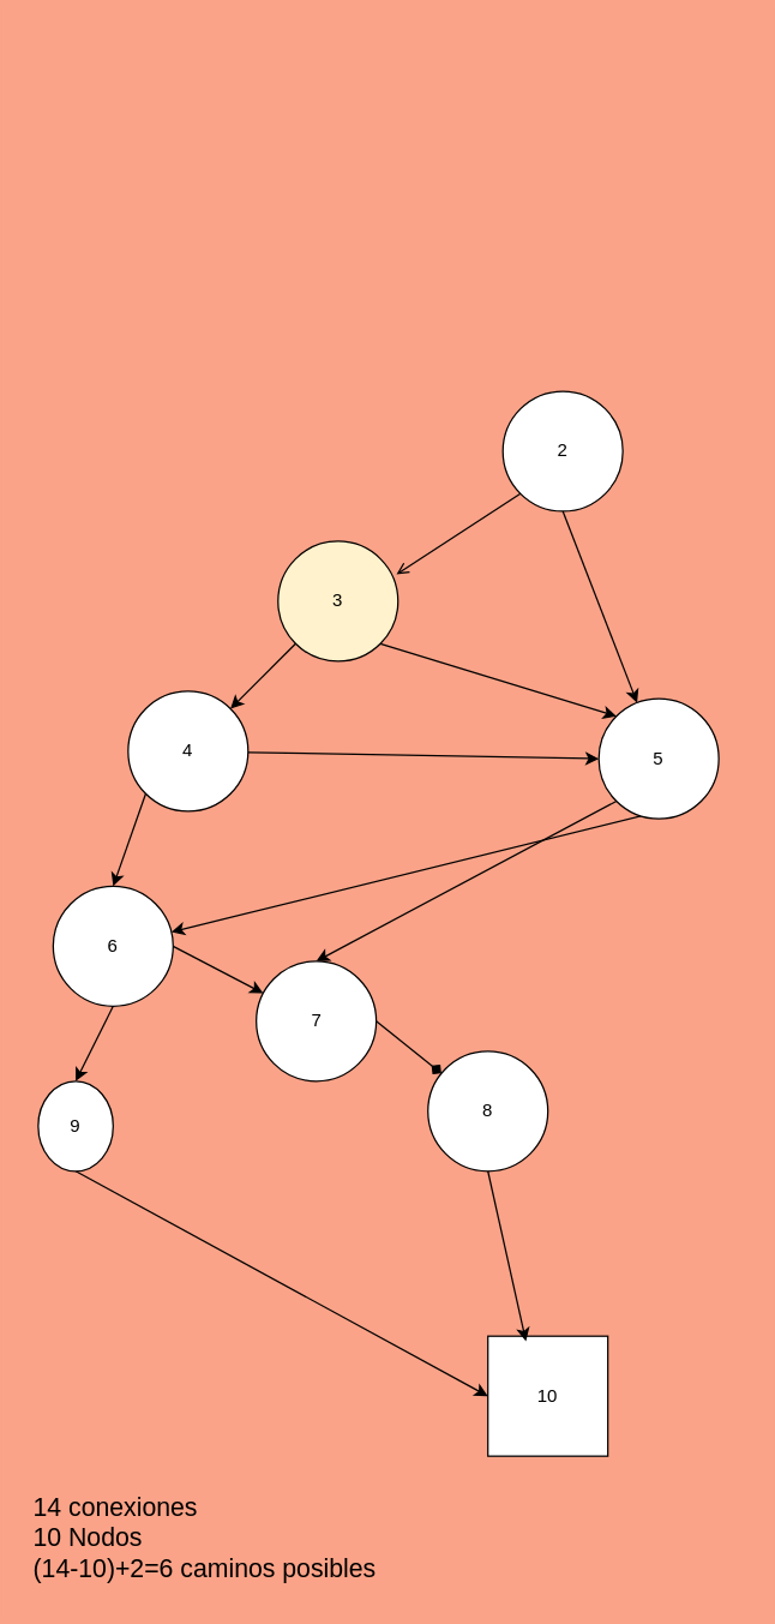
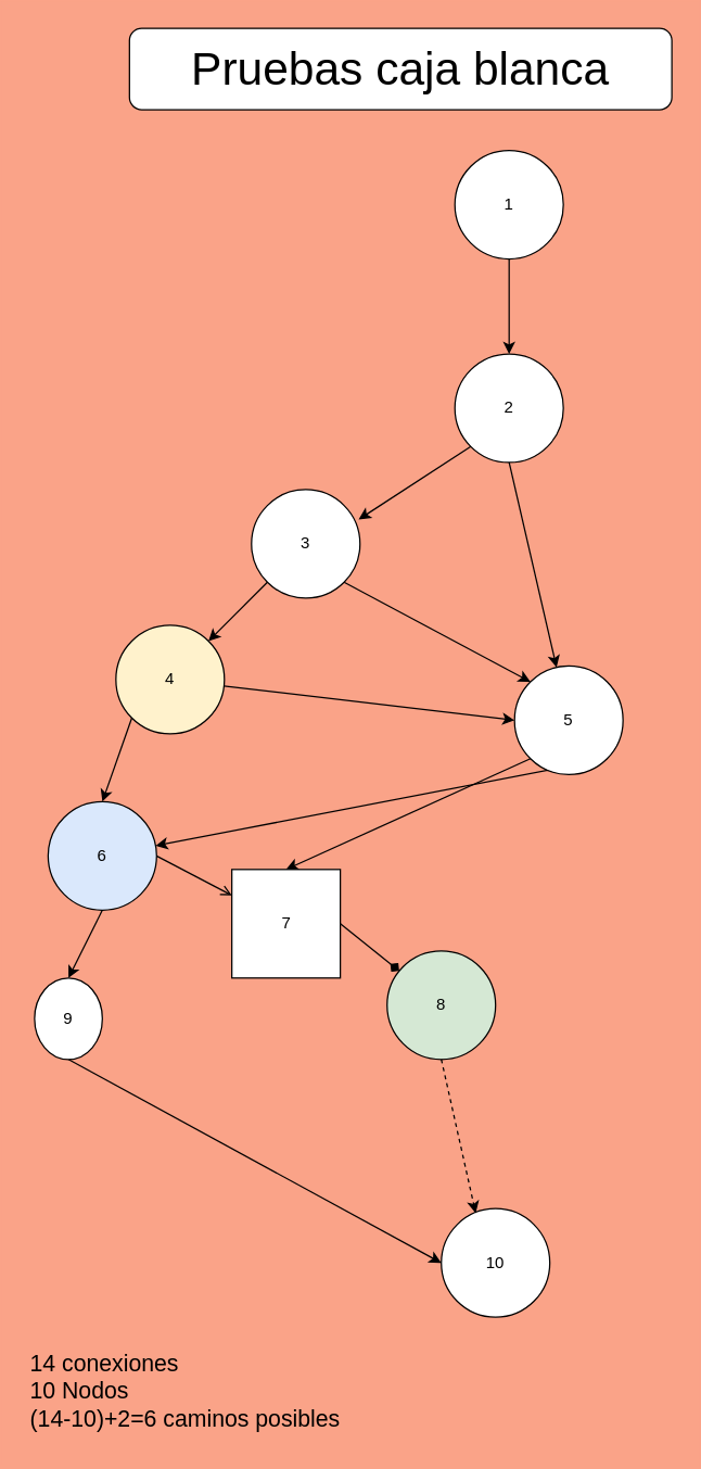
  <mxCell id="0" />
  <mxCell id="1" parent="0" />
+ <mxCell id="2" style="edgeStyle=orthogonalEdgeStyle;rounded=0;orthogonalLoop=1;jettySize=auto;html=1;exitX=0.5;exitY=1;exitDx=0;exitDy=0;" parent="1" source="3" target="5" edge="1"><mxGeometry relative="1" as="geometry" /></mxCell>
+ <mxCell id="3" value="&lt;div&gt;1&lt;/div&gt;" style="ellipse;whiteSpace=wrap;html=1;aspect=fixed;" parent="1" vertex="1"><mxGeometry x="335" y="110" width="80" height="80" as="geometry" /></mxCell>
  <mxCell id="4" style="rounded=0;orthogonalLoop=1;jettySize=auto;html=1;exitX=0.5;exitY=1;exitDx=0;exitDy=0;" parent="1" source="5" target="14" edge="1"><mxGeometry relative="1" as="geometry" /></mxCell>
  <mxCell id="5" value="2" style="ellipse;whiteSpace=wrap;html=1;aspect=fixed;" parent="1" vertex="1"><mxGeometry x="335" y="260" width="80" height="80" as="geometry" /></mxCell>
  <mxCell id="6" style="rounded=0;orthogonalLoop=1;jettySize=auto;html=1;exitX=0;exitY=1;exitDx=0;exitDy=0;entryX=1;entryY=0;entryDx=0;entryDy=0;" parent="1" source="8" target="11" edge="1"><mxGeometry relative="1" as="geometry" /></mxCell>
  <mxCell id="7" style="rounded=0;orthogonalLoop=1;jettySize=auto;html=1;exitX=1;exitY=1;exitDx=0;exitDy=0;entryX=0;entryY=0;entryDx=0;entryDy=0;" parent="1" source="8" target="14" edge="1"><mxGeometry relative="1" as="geometry" /></mxCell>
- <mxCell id="8" value="3" style="ellipse;whiteSpace=wrap;html=1;aspect=fixed;fillColor=#fff2cc;" parent="1" vertex="1"><mxGeometry x="185" y="360" width="80" height="80" as="geometry" /></mxCell>
+ <mxCell id="8" value="3" style="ellipse;whiteSpace=wrap;html=1;aspect=fixed;" parent="1" vertex="1"><mxGeometry x="185" y="360" width="80" height="80" as="geometry" /></mxCell>
  <mxCell id="9" style="rounded=0;orthogonalLoop=1;jettySize=auto;html=1;exitX=0;exitY=1;exitDx=0;exitDy=0;entryX=0.5;entryY=0;entryDx=0;entryDy=0;" parent="1" source="11" target="17" edge="1"><mxGeometry relative="1" as="geometry" /></mxCell>
  <mxCell id="10" style="rounded=0;orthogonalLoop=1;jettySize=auto;html=1;entryX=0;entryY=0.5;entryDx=0;entryDy=0;" parent="1" source="11" target="14" edge="1"><mxGeometry relative="1" as="geometry" /></mxCell>
- <mxCell id="11" value="4" style="ellipse;whiteSpace=wrap;html=1;aspect=fixed;" parent="1" vertex="1"><mxGeometry x="85" y="460" width="80" height="80" as="geometry" /></mxCell>
+ <mxCell id="11" value="4" style="ellipse;whiteSpace=wrap;html=1;aspect=fixed;fillColor=#fff2cc;" parent="1" vertex="1"><mxGeometry x="85" y="460" width="80" height="80" as="geometry" /></mxCell>
  <mxCell id="12" style="rounded=0;orthogonalLoop=1;jettySize=auto;html=1;exitX=0;exitY=1;exitDx=0;exitDy=0;entryX=0.5;entryY=0;entryDx=0;entryDy=0;" parent="1" source="14" target="19" edge="1"><mxGeometry relative="1" as="geometry" /></mxCell>
  <mxCell id="13" style="rounded=0;orthogonalLoop=1;jettySize=auto;html=1;exitX=1;exitY=1;exitDx=0;exitDy=0;" parent="1" source="14" target="17" edge="1"><mxGeometry relative="1" as="geometry" /></mxCell>
- <mxCell id="14" value="5" style="ellipse;whiteSpace=wrap;html=1;aspect=fixed;" parent="1" vertex="1"><mxGeometry x="399" y="465" width="80" height="80" as="geometry" /></mxCell>
+ <mxCell id="14" value="5" style="ellipse;whiteSpace=wrap;html=1;aspect=fixed;" parent="1" vertex="1"><mxGeometry x="379" y="490" width="80" height="80" as="geometry" /></mxCell>
  <mxCell id="15" style="rounded=0;orthogonalLoop=1;jettySize=auto;html=1;exitX=0.5;exitY=1;exitDx=0;exitDy=0;entryX=0.5;entryY=0;entryDx=0;entryDy=0;" parent="1" source="17" target="23" edge="1"><mxGeometry relative="1" as="geometry" /></mxCell>
- <mxCell id="16" style="rounded=0;orthogonalLoop=1;jettySize=auto;html=1;exitX=1;exitY=0.5;exitDx=0;exitDy=0;" parent="1" source="17" target="19" edge="1"><mxGeometry relative="1" as="geometry" /></mxCell>
- <mxCell id="17" value="6" style="ellipse;whiteSpace=wrap;html=1;aspect=fixed;" parent="1" vertex="1"><mxGeometry x="35" y="590" width="80" height="80" as="geometry" /></mxCell>
+ <mxCell id="16" style="rounded=0;orthogonalLoop=1;jettySize=auto;html=1;exitX=1;exitY=0.5;exitDx=0;exitDy=0;endArrow=open;" parent="1" source="17" target="19" edge="1"><mxGeometry relative="1" as="geometry" /></mxCell>
+ <mxCell id="17" value="6" style="ellipse;whiteSpace=wrap;html=1;aspect=fixed;fillColor=#dae8fc;" parent="1" vertex="1"><mxGeometry x="35" y="590" width="80" height="80" as="geometry" /></mxCell>
  <mxCell id="18" style="rounded=0;orthogonalLoop=1;jettySize=auto;html=1;exitX=1;exitY=0.5;exitDx=0;exitDy=0;endArrow=diamond;" parent="1" source="19" target="20" edge="1"><mxGeometry relative="1" as="geometry" /></mxCell>
- <mxCell id="19" value="7" style="ellipse;whiteSpace=wrap;html=1;aspect=fixed;" parent="1" vertex="1"><mxGeometry x="170.5" y="640" width="80" height="80" as="geometry" /></mxCell>
- <mxCell id="20" value="8" style="ellipse;whiteSpace=wrap;html=1;aspect=fixed;" parent="1" vertex="1"><mxGeometry x="285" y="700" width="80" height="80" as="geometry" /></mxCell>
- <mxCell id="21" style="rounded=0;orthogonalLoop=1;jettySize=auto;html=1;exitX=0;exitY=1;exitDx=0;exitDy=0;entryX=0.988;entryY=0.275;entryDx=0;entryDy=0;entryPerimeter=0;endArrow=open;" parent="1" source="5" target="8" edge="1"><mxGeometry relative="1" as="geometry" /></mxCell>
+ <mxCell id="19" value="7" style="whiteSpace=wrap;html=1;aspect=fixed;rounded=0;" parent="1" vertex="1"><mxGeometry x="170.5" y="640" width="80" height="80" as="geometry" /></mxCell>
+ <mxCell id="20" value="8" style="ellipse;whiteSpace=wrap;html=1;aspect=fixed;fillColor=#d5e8d4;" parent="1" vertex="1"><mxGeometry x="285" y="700" width="80" height="80" as="geometry" /></mxCell>
+ <mxCell id="21" style="rounded=0;orthogonalLoop=1;jettySize=auto;html=1;exitX=0;exitY=1;exitDx=0;exitDy=0;entryX=0.988;entryY=0.275;entryDx=0;entryDy=0;entryPerimeter=0;" parent="1" source="5" target="8" edge="1"><mxGeometry relative="1" as="geometry" /></mxCell>
  <mxCell id="22" style="rounded=0;orthogonalLoop=1;jettySize=auto;html=1;exitX=0.5;exitY=1;exitDx=0;exitDy=0;entryX=0;entryY=0.5;entryDx=0;entryDy=0;" parent="1" source="23" target="24" edge="1"><mxGeometry relative="1" as="geometry" /></mxCell>
  <mxCell id="23" value="9" style="ellipse;whiteSpace=wrap;html=1;aspect=fixed;" parent="1" vertex="1"><mxGeometry x="25" y="720" width="50" height="60" as="geometry" /></mxCell>
- <mxCell id="24" value="10" style="whiteSpace=wrap;html=1;aspect=fixed;rounded=0;" parent="1" vertex="1"><mxGeometry x="325" y="890" width="80" height="80" as="geometry" /></mxCell>
+ <mxCell id="24" value="10" style="ellipse;whiteSpace=wrap;html=1;aspect=fixed;" parent="1" vertex="1"><mxGeometry x="325" y="890" width="80" height="80" as="geometry" /></mxCell>
+ <mxCell id="25" value="&lt;font style=&quot;font-size: 34px;&quot;&gt;Pruebas caja blanca&lt;/font&gt;" style="rounded=1;whiteSpace=wrap;html=1;" parent="1" vertex="1"><mxGeometry x="95" y="20" width="400" height="60" as="geometry" /></mxCell>
  <mxCell id="26" value="&lt;div style=&quot;font-size: 17px;&quot; align=&quot;left&quot;&gt;&lt;font style=&quot;font-size: 17px;&quot;&gt;14 conexiones&lt;/font&gt;&lt;/div&gt;&lt;div style=&quot;font-size: 17px;&quot; align=&quot;left&quot;&gt;&lt;font style=&quot;font-size: 17px;&quot;&gt;10 Nodos&lt;/font&gt;&lt;/div&gt;&lt;div style=&quot;font-size: 17px;&quot; align=&quot;left&quot;&gt;&lt;font style=&quot;font-size: 17px;&quot;&gt;&lt;font style=&quot;font-size: 17px;&quot;&gt;(14-10)+2=6 caminos posibles&lt;/font&gt;&lt;/font&gt;&lt;/div&gt;" style="text;html=1;align=left;verticalAlign=middle;whiteSpace=wrap;rounded=0;" parent="1" vertex="1"><mxGeometry x="20" y="990" width="249" height="70" as="geometry" /></mxCell>
- <mxCell id="27" style="rounded=0;orthogonalLoop=1;jettySize=auto;html=1;exitX=0.5;exitY=1;exitDx=0;exitDy=0;entryX=0.317;entryY=0.042;entryDx=0;entryDy=0;entryPerimeter=0;" parent="1" source="20" target="24" edge="1"><mxGeometry relative="1" as="geometry" /></mxCell>
+ <mxCell id="27" style="rounded=0;orthogonalLoop=1;jettySize=auto;html=1;exitX=0.5;exitY=1;exitDx=0;exitDy=0;entryX=0.317;entryY=0.042;entryDx=0;entryDy=0;entryPerimeter=0;dashed=1;" parent="1" source="20" target="24" edge="1"><mxGeometry relative="1" as="geometry" /></mxCell>
